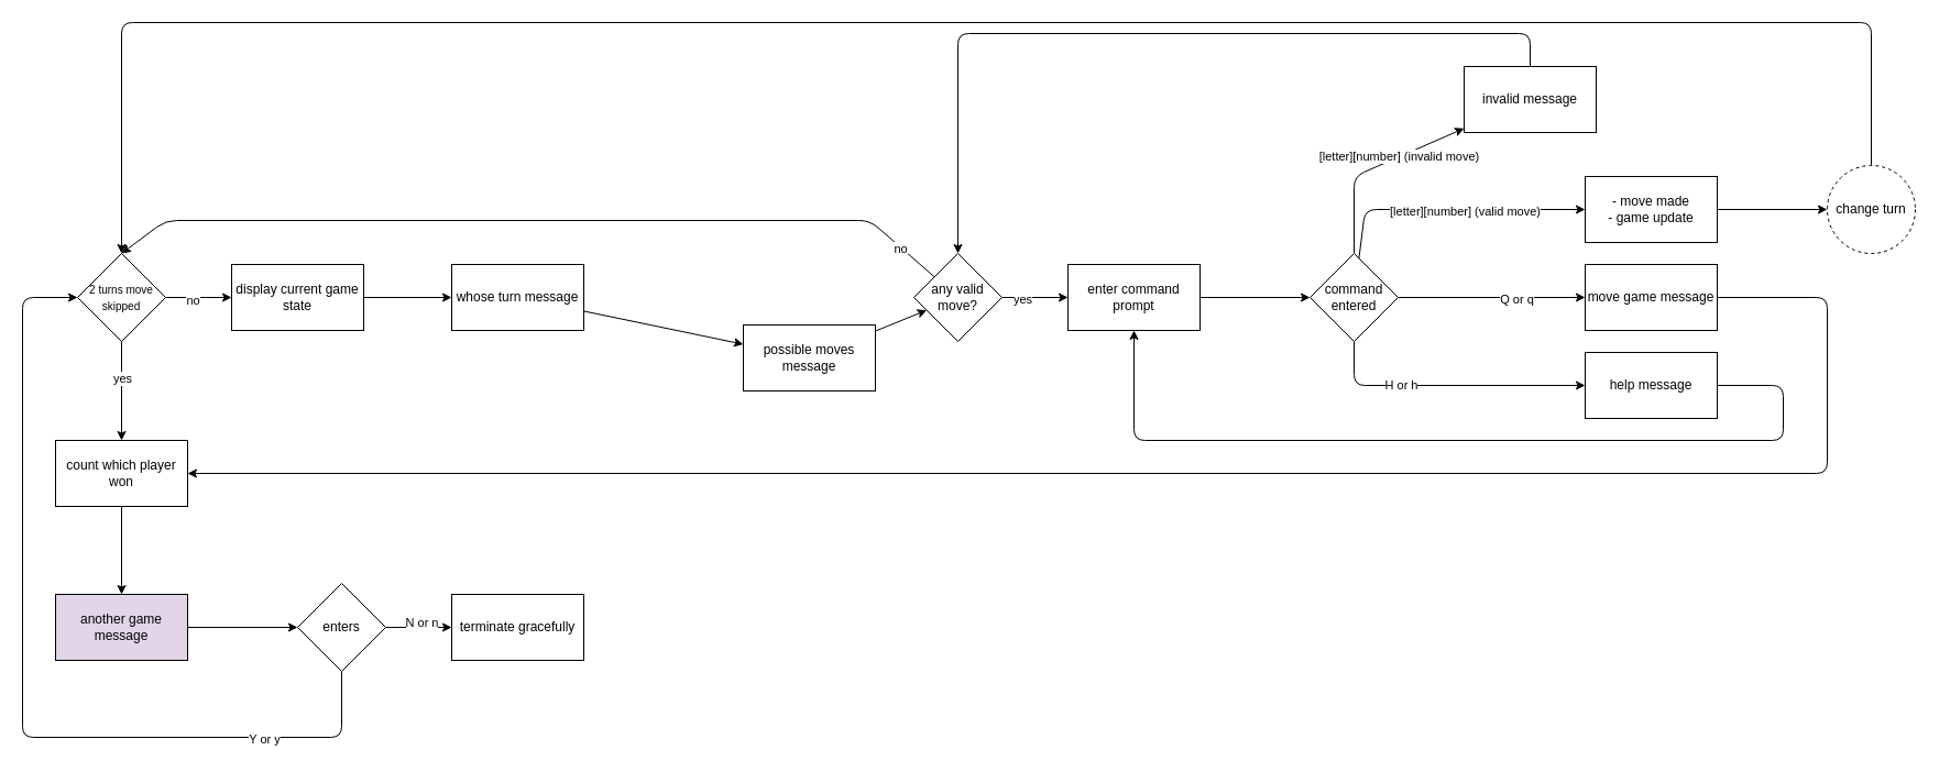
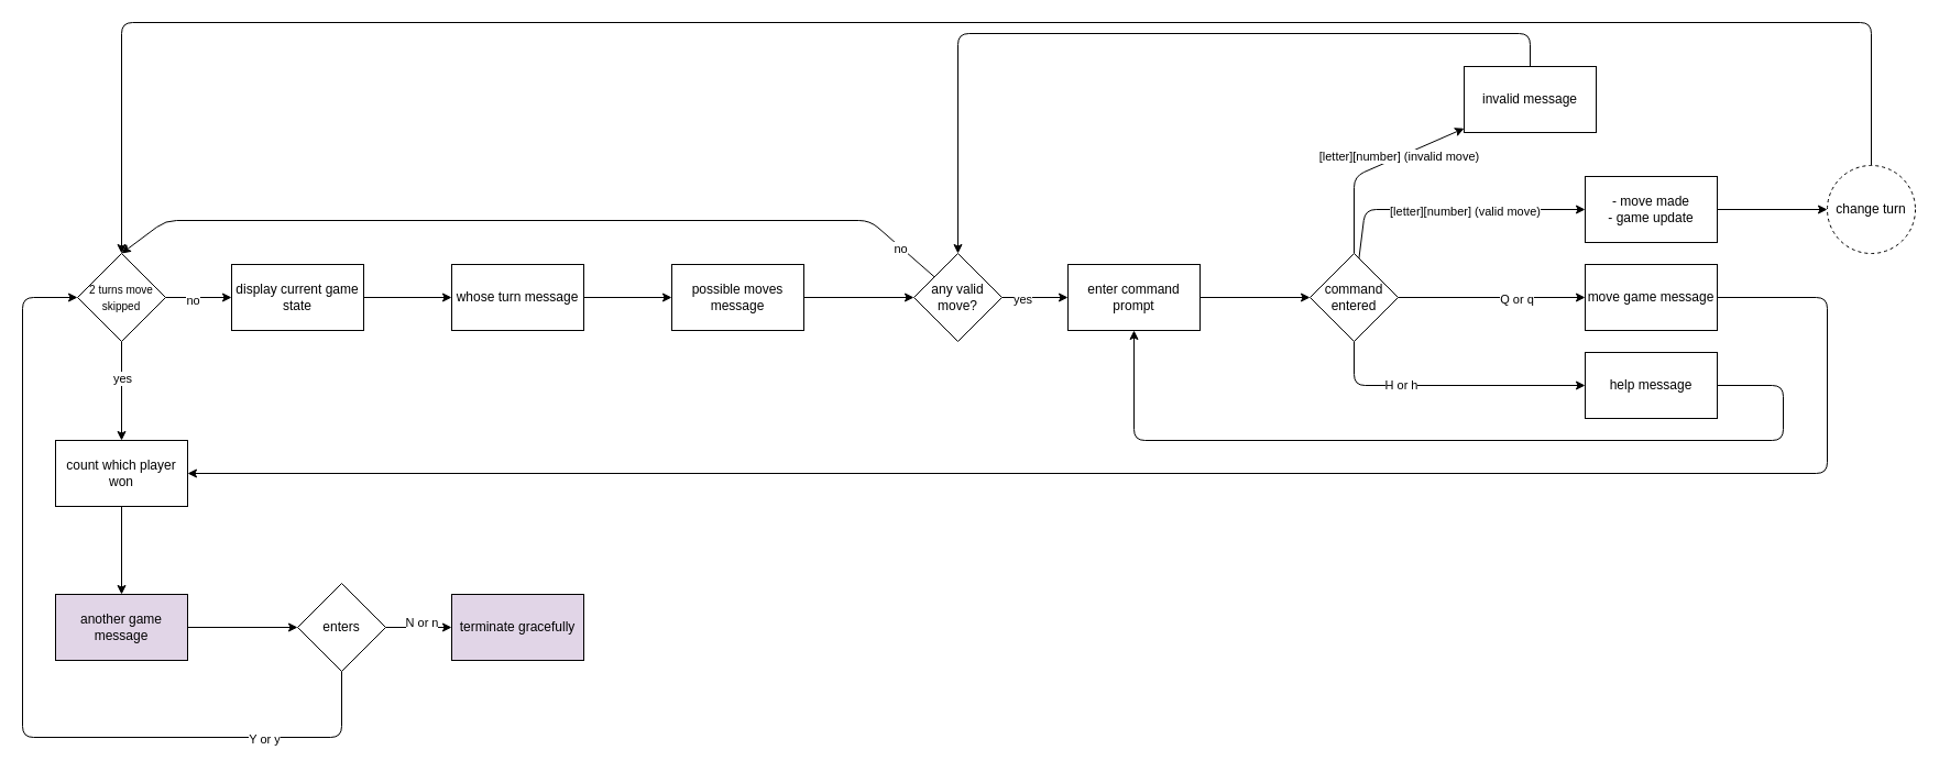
  <mxCell id="0" />
  <mxCell id="1" parent="0" />
  <mxCell id="2" value="" style="edgeStyle=none;html=1;" edge="1" parent="1" source="6" target="8"><mxGeometry relative="1" as="geometry" /></mxCell>
  <mxCell id="3" value="no" style="edgeLabel;html=1;align=center;verticalAlign=middle;resizable=0;points=[];" vertex="1" connectable="0" parent="2"><mxGeometry x="-0.193" y="-2" relative="1" as="geometry"><mxPoint as="offset" /></mxGeometry></mxCell>
  <mxCell id="4" value="" style="edgeStyle=none;html=1;" edge="1" parent="1" source="6" target="40"><mxGeometry relative="1" as="geometry" /></mxCell>
  <mxCell id="5" value="yes" style="edgeLabel;html=1;align=center;verticalAlign=middle;resizable=0;points=[];" vertex="1" connectable="0" parent="4"><mxGeometry x="-0.269" relative="1" as="geometry"><mxPoint as="offset" /></mxGeometry></mxCell>
  <mxCell id="6" value="&lt;font style=&quot;font-size: 10px;&quot;&gt;2 turns move skipped&lt;/font&gt;" style="rhombus;whiteSpace=wrap;html=1;" vertex="1" parent="1"><mxGeometry x="70" y="230" width="80" height="80" as="geometry" /></mxCell>
  <mxCell id="7" value="" style="edgeStyle=none;html=1;" edge="1" parent="1" source="8" target="10"><mxGeometry relative="1" as="geometry" /></mxCell>
  <mxCell id="8" value="display current game state" style="whiteSpace=wrap;html=1;" vertex="1" parent="1"><mxGeometry x="210" y="240" width="120" height="60" as="geometry" /></mxCell>
  <mxCell id="9" value="" style="edgeStyle=none;html=1;" edge="1" parent="1" source="10" target="12"><mxGeometry relative="1" as="geometry" /></mxCell>
  <mxCell id="10" value="whose turn message" style="whiteSpace=wrap;html=1;" vertex="1" parent="1"><mxGeometry x="410" y="240" width="120" height="60" as="geometry" /></mxCell>
  <mxCell id="11" value="" style="edgeStyle=none;html=1;" edge="1" parent="1" source="12" target="17"><mxGeometry relative="1" as="geometry" /></mxCell>
- <mxCell id="12" value="possible moves message" style="whiteSpace=wrap;html=1;" vertex="1" parent="1"><mxGeometry x="675" y="295" width="120" height="60" as="geometry" /></mxCell>
+ <mxCell id="12" value="possible moves message" style="whiteSpace=wrap;html=1;" vertex="1" parent="1"><mxGeometry x="610" y="240" width="120" height="60" as="geometry" /></mxCell>
  <mxCell id="13" value="" style="edgeStyle=none;html=1;" edge="1" parent="1" source="17" target="19"><mxGeometry relative="1" as="geometry" /></mxCell>
  <mxCell id="14" value="yes" style="edgeLabel;html=1;align=center;verticalAlign=middle;resizable=0;points=[];" vertex="1" connectable="0" parent="13"><mxGeometry x="-0.354" y="-1" relative="1" as="geometry"><mxPoint x="-1" as="offset" /></mxGeometry></mxCell>
  <mxCell id="15" style="edgeStyle=none;html=1;entryX=0.5;entryY=0;entryDx=0;entryDy=0;" edge="1" parent="1" source="17" target="6"><mxGeometry relative="1" as="geometry"><Array as="points"><mxPoint x="790" y="200" /><mxPoint x="150" y="200" /></Array></mxGeometry></mxCell>
  <mxCell id="16" value="no" style="edgeLabel;html=1;align=center;verticalAlign=middle;resizable=0;points=[];" vertex="1" connectable="0" parent="15"><mxGeometry x="-0.896" y="1" relative="1" as="geometry"><mxPoint as="offset" /></mxGeometry></mxCell>
  <mxCell id="17" value="any valid move?" style="rhombus;whiteSpace=wrap;html=1;" vertex="1" parent="1"><mxGeometry x="830" y="230" width="80" height="80" as="geometry" /></mxCell>
  <mxCell id="18" value="" style="edgeStyle=none;html=1;" edge="1" parent="1" source="19" target="28"><mxGeometry relative="1" as="geometry" /></mxCell>
  <mxCell id="19" value="enter command prompt" style="whiteSpace=wrap;html=1;" vertex="1" parent="1"><mxGeometry x="970" y="240" width="120" height="60" as="geometry" /></mxCell>
  <mxCell id="20" value="" style="edgeStyle=none;html=1;" edge="1" parent="1" source="28" target="30"><mxGeometry relative="1" as="geometry"><Array as="points"><mxPoint x="1240" y="190" /></Array></mxGeometry></mxCell>
  <mxCell id="21" value="[letter][number] (valid move)" style="edgeLabel;html=1;align=center;verticalAlign=middle;resizable=0;points=[];" vertex="1" connectable="0" parent="20"><mxGeometry x="0.102" y="-1" relative="1" as="geometry"><mxPoint as="offset" /></mxGeometry></mxCell>
  <mxCell id="22" value="" style="edgeStyle=none;html=1;" edge="1" parent="1" source="28" target="32"><mxGeometry relative="1" as="geometry"><Array as="points"><mxPoint x="1230" y="160" /></Array></mxGeometry></mxCell>
  <mxCell id="23" value="[letter][number] (invalid move)" style="edgeLabel;html=1;align=center;verticalAlign=middle;resizable=0;points=[];" vertex="1" connectable="0" parent="22"><mxGeometry x="0.282" y="1" relative="1" as="geometry"><mxPoint as="offset" /></mxGeometry></mxCell>
  <mxCell id="24" value="" style="edgeStyle=none;html=1;exitX=0.5;exitY=1;exitDx=0;exitDy=0;" edge="1" parent="1" source="28" target="34"><mxGeometry relative="1" as="geometry"><Array as="points"><mxPoint x="1230" y="350" /></Array></mxGeometry></mxCell>
  <mxCell id="25" value="H or h" style="edgeLabel;html=1;align=center;verticalAlign=middle;resizable=0;points=[];" vertex="1" connectable="0" parent="24"><mxGeometry x="-0.342" y="1" relative="1" as="geometry"><mxPoint as="offset" /></mxGeometry></mxCell>
  <mxCell id="26" value="" style="edgeStyle=none;html=1;" edge="1" parent="1" source="28" target="36"><mxGeometry relative="1" as="geometry"><Array as="points" /></mxGeometry></mxCell>
  <mxCell id="27" value="Q or q" style="edgeLabel;html=1;align=center;verticalAlign=middle;resizable=0;points=[];" vertex="1" connectable="0" parent="26"><mxGeometry x="0.258" y="-1" relative="1" as="geometry"><mxPoint as="offset" /></mxGeometry></mxCell>
  <mxCell id="28" value="command entered" style="rhombus;whiteSpace=wrap;html=1;" vertex="1" parent="1"><mxGeometry x="1190" y="230" width="80" height="80" as="geometry" /></mxCell>
  <mxCell id="29" value="" style="edgeStyle=none;html=1;" edge="1" parent="1" source="30" target="38"><mxGeometry relative="1" as="geometry" /></mxCell>
  <mxCell id="30" value="- move made&lt;div&gt;- game update&lt;/div&gt;" style="whiteSpace=wrap;html=1;" vertex="1" parent="1"><mxGeometry x="1440" y="160" width="120" height="60" as="geometry" /></mxCell>
  <mxCell id="31" style="edgeStyle=none;html=1;entryX=0.5;entryY=0;entryDx=0;entryDy=0;" edge="1" parent="1" source="32" target="17"><mxGeometry relative="1" as="geometry"><Array as="points"><mxPoint x="1390" y="30" /><mxPoint x="870" y="30" /></Array></mxGeometry></mxCell>
  <mxCell id="32" value="invalid message" style="whiteSpace=wrap;html=1;" vertex="1" parent="1"><mxGeometry x="1330" y="60" width="120" height="60" as="geometry" /></mxCell>
  <mxCell id="33" style="edgeStyle=none;html=1;entryX=0.5;entryY=1;entryDx=0;entryDy=0;" edge="1" parent="1" source="34" target="19"><mxGeometry relative="1" as="geometry"><Array as="points"><mxPoint x="1620" y="350" /><mxPoint x="1620" y="400" /><mxPoint x="1030" y="400" /></Array></mxGeometry></mxCell>
  <mxCell id="34" value="help message" style="whiteSpace=wrap;html=1;" vertex="1" parent="1"><mxGeometry x="1440" y="320" width="120" height="60" as="geometry" /></mxCell>
  <mxCell id="35" style="edgeStyle=none;html=1;entryX=1;entryY=0.5;entryDx=0;entryDy=0;" edge="1" parent="1" source="36" target="40"><mxGeometry relative="1" as="geometry"><Array as="points"><mxPoint x="1660" y="270" /><mxPoint x="1660" y="430" /></Array></mxGeometry></mxCell>
  <mxCell id="36" value="move game message" style="whiteSpace=wrap;html=1;" vertex="1" parent="1"><mxGeometry x="1440" y="240" width="120" height="60" as="geometry" /></mxCell>
  <mxCell id="37" style="edgeStyle=none;html=1;entryX=0.5;entryY=0;entryDx=0;entryDy=0;" edge="1" parent="1" source="38" target="6"><mxGeometry relative="1" as="geometry"><Array as="points"><mxPoint x="1700" y="20" /><mxPoint x="110" y="20" /></Array></mxGeometry></mxCell>
  <mxCell id="38" value="change turn" style="ellipse;whiteSpace=wrap;html=1;dashed=1;" vertex="1" parent="1"><mxGeometry x="1660" y="150" width="80" height="80" as="geometry" /></mxCell>
  <mxCell id="39" value="" style="edgeStyle=none;html=1;" edge="1" parent="1" source="40" target="42"><mxGeometry relative="1" as="geometry" /></mxCell>
  <mxCell id="40" value="count which player won" style="whiteSpace=wrap;html=1;" vertex="1" parent="1"><mxGeometry x="50" y="400" width="120" height="60" as="geometry" /></mxCell>
  <mxCell id="41" value="" style="edgeStyle=none;html=1;" edge="1" parent="1" source="42" target="47"><mxGeometry relative="1" as="geometry" /></mxCell>
  <mxCell id="42" value="another game message" style="whiteSpace=wrap;html=1;fillColor=#e1d5e7;" vertex="1" parent="1"><mxGeometry x="50" y="540" width="120" height="60" as="geometry" /></mxCell>
  <mxCell id="43" value="" style="edgeStyle=none;html=1;" edge="1" parent="1" source="47" target="48"><mxGeometry relative="1" as="geometry" /></mxCell>
  <mxCell id="44" value="N or n" style="edgeLabel;html=1;align=center;verticalAlign=middle;resizable=0;points=[];" vertex="1" connectable="0" parent="43"><mxGeometry x="0.064" y="5" relative="1" as="geometry"><mxPoint as="offset" /></mxGeometry></mxCell>
  <mxCell id="45" style="edgeStyle=none;html=1;entryX=0;entryY=0.5;entryDx=0;entryDy=0;" edge="1" parent="1" source="47" target="6"><mxGeometry relative="1" as="geometry"><Array as="points"><mxPoint x="310" y="670" /><mxPoint x="20" y="670" /><mxPoint x="20" y="270" /></Array></mxGeometry></mxCell>
  <mxCell id="46" value="Y or y" style="edgeLabel;html=1;align=center;verticalAlign=middle;resizable=0;points=[];" vertex="1" connectable="0" parent="45"><mxGeometry x="-0.673" y="1" relative="1" as="geometry"><mxPoint as="offset" /></mxGeometry></mxCell>
  <mxCell id="47" value="enters" style="rhombus;whiteSpace=wrap;html=1;" vertex="1" parent="1"><mxGeometry x="270" y="530" width="80" height="80" as="geometry" /></mxCell>
- <mxCell id="48" value="terminate gracefully" style="whiteSpace=wrap;html=1;" vertex="1" parent="1"><mxGeometry x="410" y="540" width="120" height="60" as="geometry" /></mxCell>
+ <mxCell id="48" value="terminate gracefully" style="whiteSpace=wrap;html=1;fillColor=#e1d5e7;" vertex="1" parent="1"><mxGeometry x="410" y="540" width="120" height="60" as="geometry" /></mxCell>
